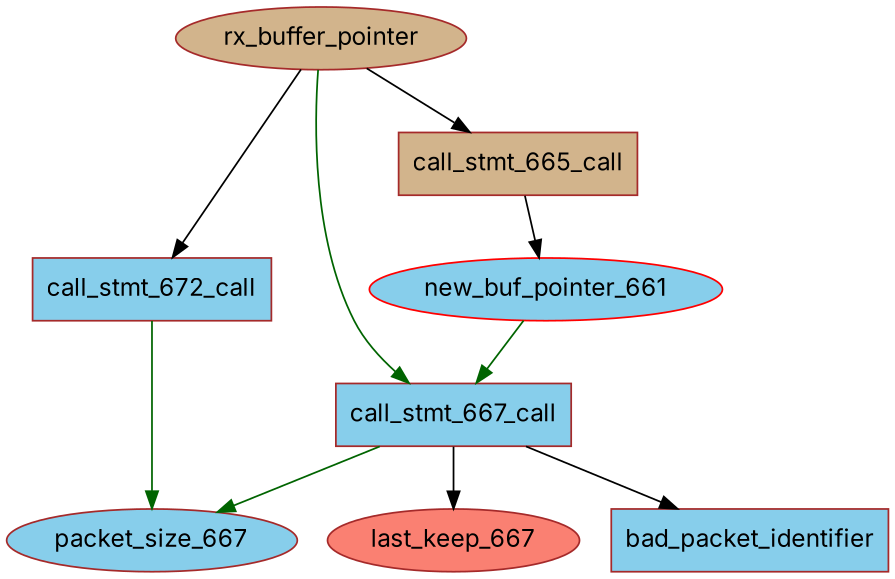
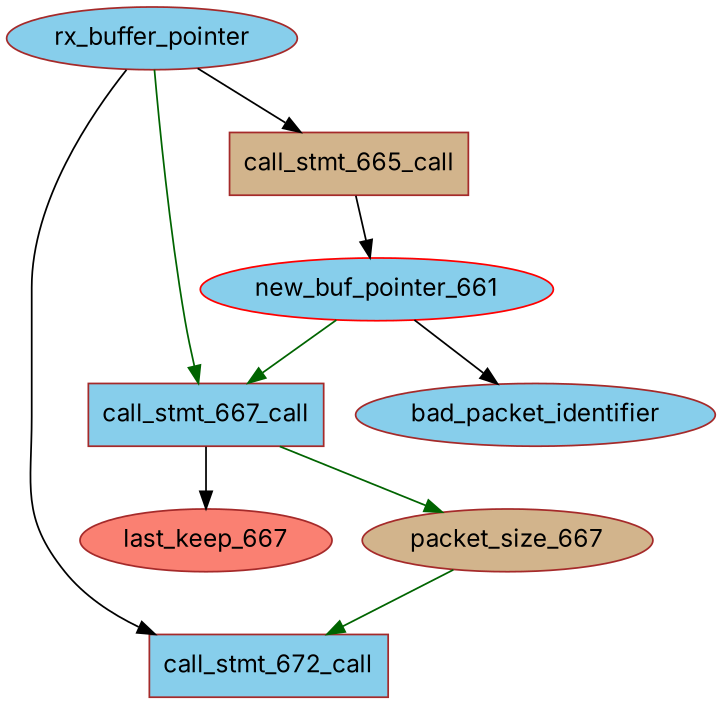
  digraph {
    fontname=Inter
    node [color=brown fillcolor=skyblue fontname=Inter shape=ellipse style=filled]
    edge [color=black fontname=Inter]
    last_keep_667 [fillcolor=salmon]
    call_stmt_672_call [shape=rectangle]
    new_buf_pointer_661 [color=red]
    call_stmt_667_call [shape=rectangle]
-   packet_size_667
-   bad_packet_identifier [shape=box]
+   packet_size_667 [fillcolor=tan]
+   bad_packet_identifier [shape=""]
    n7 [fillcolor=tan label=call_stmt_665_call shape=rectangle]
-   rx_buffer_pointer [fillcolor=tan shape=""]
+   rx_buffer_pointer [shape=""]
    new_buf_pointer_661 -> call_stmt_667_call [color=darkgreen]
    call_stmt_667_call -> last_keep_667
    call_stmt_667_call -> packet_size_667 [color=darkgreen]
-   call_stmt_667_call -> bad_packet_identifier
-   call_stmt_672_call -> packet_size_667 [color=darkgreen]
+   new_buf_pointer_661 -> bad_packet_identifier
+   packet_size_667 -> call_stmt_672_call [color=darkgreen]
    n7 -> new_buf_pointer_661
    rx_buffer_pointer -> call_stmt_672_call
    rx_buffer_pointer -> call_stmt_667_call [color=darkgreen]
    rx_buffer_pointer -> n7
  }
